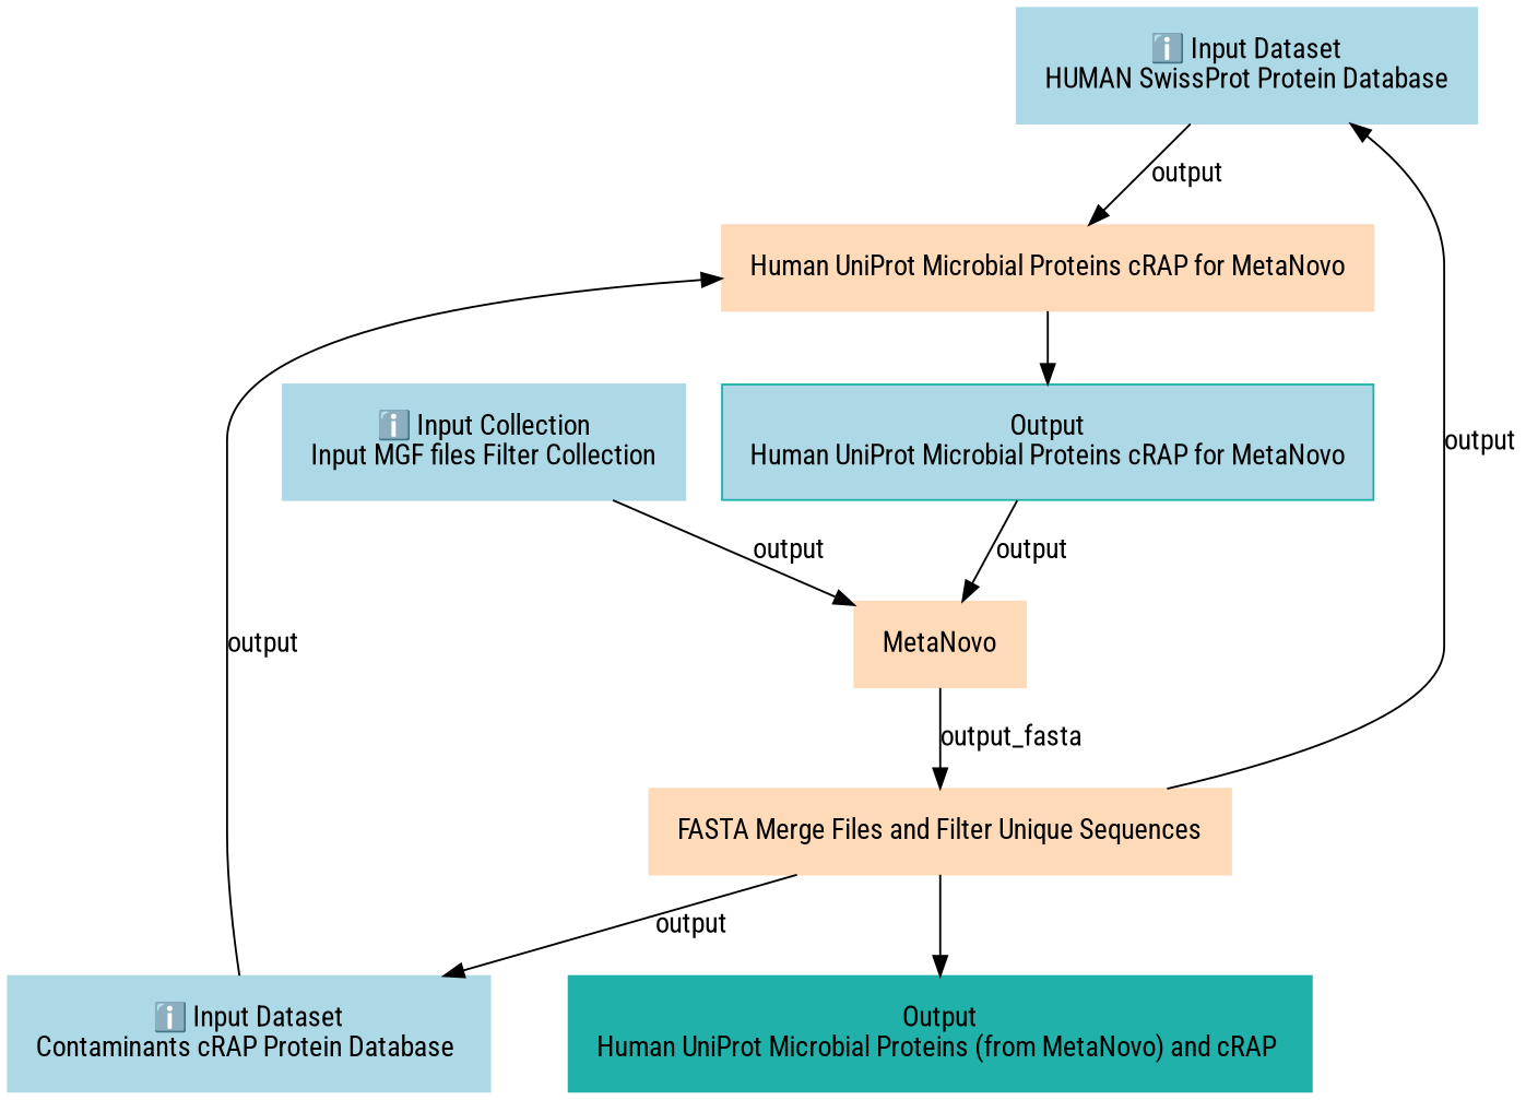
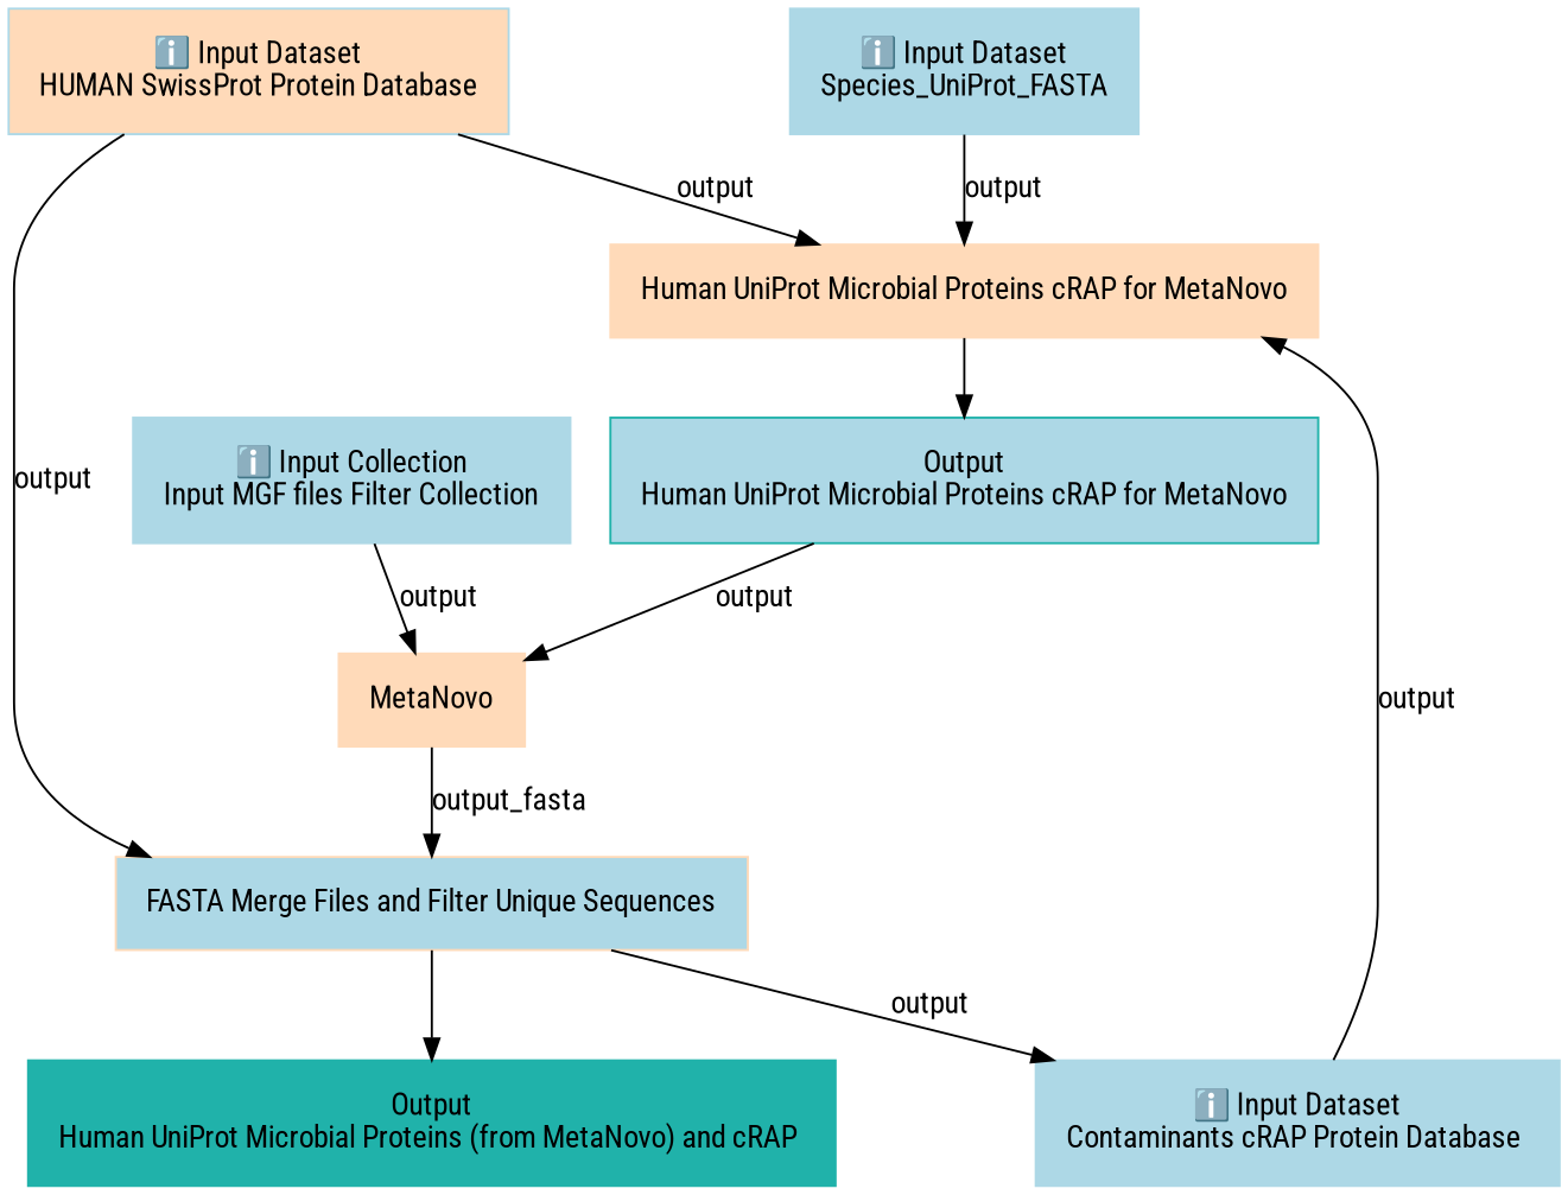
  digraph {
    fontname="Roboto Condensed"
    node [color=lightblue fontname="Roboto Condensed" margin="0.2,0.2" shape=box style=filled]
    edge [fontname="Roboto Condensed"]
-   n1 [label="ℹ️ Input Dataset\nHUMAN SwissProt Protein Database"]
+   n1 [label="ℹ️ Input Dataset\nHUMAN SwissProt Protein Database" fillcolor=peachpuff]
    n2 [color=peachpuff label="Human UniProt Microbial Proteins cRAP for MetaNovo"]
-   n3 [color=peachpuff label="FASTA Merge Files and Filter Unique Sequences"]
+   n3 [color=peachpuff label="FASTA Merge Files and Filter Unique Sequences" fillcolor=lightblue]
    n4 [color=lightseagreen fillcolor=lightblue label="Output\nHuman UniProt Microbial Proteins cRAP for MetaNovo"]
    n5 [label="ℹ️ Input Dataset\nContaminants cRAP Protein Database "]
    n6 [color=lightseagreen label="Output\nHuman UniProt Microbial Proteins (from MetaNovo) and cRAP "]
    n7 [label="ℹ️ Input Collection\nInput MGF files Filter Collection"]
    n8 [color=peachpuff label=MetaNovo]
+   n9 [label="ℹ️ Input Dataset\nSpecies_UniProt_FASTA"]
    n1 -> n2 [label=output]
-   n3 -> n1 [label=output]
+   n1 -> n3 [label=output]
    n2 -> n4
    n3 -> n5 [label=output]
    n3 -> n6
    n4 -> n8 [label=output]
    n5 -> n2 [label=output]
    n7 -> n8 [label=output]
    n8 -> n3 [label=output_fasta]
+   n9 -> n2 [label=output]
  }
